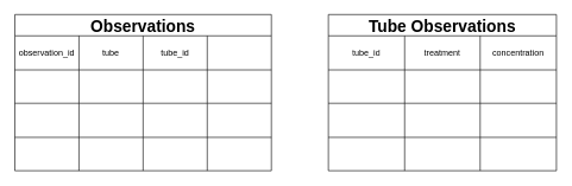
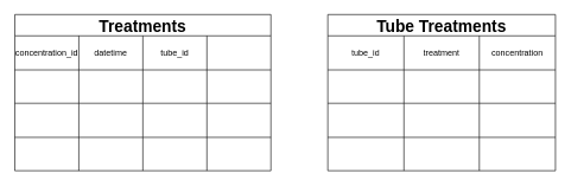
  <mxCell id="0" />
  <mxCell id="1" parent="0" />
- <mxCell id="2" value="Tube Observations" style="shape=table;startSize=30;container=1;collapsible=0;childLayout=tableLayout;fontStyle=1;align=center;fontSize=23;" vertex="1" parent="1"><mxGeometry x="460" y="20" width="320" height="220" as="geometry" /></mxCell>
+ <mxCell id="2" value="Tube Treatments" style="shape=table;startSize=30;container=1;collapsible=0;childLayout=tableLayout;fontStyle=1;align=center;fontSize=23;" vertex="1" parent="1"><mxGeometry x="460" y="20" width="320" height="220" as="geometry" /></mxCell>
  <mxCell id="3" value="" style="shape=tableRow;horizontal=0;startSize=0;swimlaneHead=0;swimlaneBody=0;top=0;left=0;bottom=0;right=0;collapsible=0;dropTarget=0;fillColor=none;points=[[0,0.5],[1,0.5]];portConstraint=eastwest;" vertex="1" parent="2"><mxGeometry y="30" width="320" height="48" as="geometry" /></mxCell>
  <mxCell id="4" value="tube_id" style="shape=partialRectangle;html=1;whiteSpace=wrap;connectable=0;fillColor=none;top=0;left=0;bottom=0;right=0;overflow=hidden;" vertex="1" parent="3"><mxGeometry width="107" height="48" as="geometry"><mxRectangle width="107" height="48" as="alternateBounds" /></mxGeometry></mxCell>
  <mxCell id="5" value="treatment" style="shape=partialRectangle;html=1;whiteSpace=wrap;connectable=0;fillColor=none;top=0;left=0;bottom=0;right=0;overflow=hidden;" vertex="1" parent="3"><mxGeometry x="107" width="106" height="48" as="geometry"><mxRectangle width="106" height="48" as="alternateBounds" /></mxGeometry></mxCell>
  <mxCell id="6" value="concentration" style="shape=partialRectangle;html=1;whiteSpace=wrap;connectable=0;fillColor=none;top=0;left=0;bottom=0;right=0;overflow=hidden;" vertex="1" parent="3"><mxGeometry x="213" width="107" height="48" as="geometry"><mxRectangle width="107" height="48" as="alternateBounds" /></mxGeometry></mxCell>
  <mxCell id="7" value="" style="shape=tableRow;horizontal=0;startSize=0;swimlaneHead=0;swimlaneBody=0;top=0;left=0;bottom=0;right=0;collapsible=0;dropTarget=0;fillColor=none;points=[[0,0.5],[1,0.5]];portConstraint=eastwest;" vertex="1" parent="2"><mxGeometry y="78" width="320" height="47" as="geometry" /></mxCell>
  <mxCell id="8" value="" style="shape=partialRectangle;html=1;whiteSpace=wrap;connectable=0;fillColor=none;top=0;left=0;bottom=0;right=0;overflow=hidden;" vertex="1" parent="7"><mxGeometry width="107" height="47" as="geometry"><mxRectangle width="107" height="47" as="alternateBounds" /></mxGeometry></mxCell>
  <mxCell id="9" value="" style="shape=partialRectangle;html=1;whiteSpace=wrap;connectable=0;fillColor=none;top=0;left=0;bottom=0;right=0;overflow=hidden;" vertex="1" parent="7"><mxGeometry x="107" width="106" height="47" as="geometry"><mxRectangle width="106" height="47" as="alternateBounds" /></mxGeometry></mxCell>
  <mxCell id="10" value="" style="shape=partialRectangle;html=1;whiteSpace=wrap;connectable=0;fillColor=none;top=0;left=0;bottom=0;right=0;overflow=hidden;" vertex="1" parent="7"><mxGeometry x="213" width="107" height="47" as="geometry"><mxRectangle width="107" height="47" as="alternateBounds" /></mxGeometry></mxCell>
  <mxCell id="11" value="" style="shape=tableRow;horizontal=0;startSize=0;swimlaneHead=0;swimlaneBody=0;top=0;left=0;bottom=0;right=0;collapsible=0;dropTarget=0;fillColor=none;points=[[0,0.5],[1,0.5]];portConstraint=eastwest;" vertex="1" parent="2"><mxGeometry y="125" width="320" height="48" as="geometry" /></mxCell>
  <mxCell id="12" value="" style="shape=partialRectangle;html=1;whiteSpace=wrap;connectable=0;fillColor=none;top=0;left=0;bottom=0;right=0;overflow=hidden;" vertex="1" parent="11"><mxGeometry width="107" height="48" as="geometry"><mxRectangle width="107" height="48" as="alternateBounds" /></mxGeometry></mxCell>
  <mxCell id="13" value="" style="shape=partialRectangle;html=1;whiteSpace=wrap;connectable=0;fillColor=none;top=0;left=0;bottom=0;right=0;overflow=hidden;" vertex="1" parent="11"><mxGeometry x="107" width="106" height="48" as="geometry"><mxRectangle width="106" height="48" as="alternateBounds" /></mxGeometry></mxCell>
  <mxCell id="14" value="" style="shape=partialRectangle;html=1;whiteSpace=wrap;connectable=0;fillColor=none;top=0;left=0;bottom=0;right=0;overflow=hidden;" vertex="1" parent="11"><mxGeometry x="213" width="107" height="48" as="geometry"><mxRectangle width="107" height="48" as="alternateBounds" /></mxGeometry></mxCell>
  <mxCell id="15" style="shape=tableRow;horizontal=0;startSize=0;swimlaneHead=0;swimlaneBody=0;top=0;left=0;bottom=0;right=0;collapsible=0;dropTarget=0;fillColor=none;points=[[0,0.5],[1,0.5]];portConstraint=eastwest;" vertex="1" parent="2"><mxGeometry y="173" width="320" height="47" as="geometry" /></mxCell>
  <mxCell id="16" style="shape=partialRectangle;html=1;whiteSpace=wrap;connectable=0;fillColor=none;top=0;left=0;bottom=0;right=0;overflow=hidden;" vertex="1" parent="15"><mxGeometry width="107" height="47" as="geometry"><mxRectangle width="107" height="47" as="alternateBounds" /></mxGeometry></mxCell>
  <mxCell id="17" style="shape=partialRectangle;html=1;whiteSpace=wrap;connectable=0;fillColor=none;top=0;left=0;bottom=0;right=0;overflow=hidden;" vertex="1" parent="15"><mxGeometry x="107" width="106" height="47" as="geometry"><mxRectangle width="106" height="47" as="alternateBounds" /></mxGeometry></mxCell>
  <mxCell id="18" style="shape=partialRectangle;html=1;whiteSpace=wrap;connectable=0;fillColor=none;top=0;left=0;bottom=0;right=0;overflow=hidden;" vertex="1" parent="15"><mxGeometry x="213" width="107" height="47" as="geometry"><mxRectangle width="107" height="47" as="alternateBounds" /></mxGeometry></mxCell>
- <mxCell id="19" value="Observations" style="shape=table;startSize=30;container=1;collapsible=0;childLayout=tableLayout;fontStyle=1;align=center;fontSize=23;" vertex="1" parent="1"><mxGeometry x="20" y="20" width="360" height="220" as="geometry" /></mxCell>
+ <mxCell id="19" value="Treatments" style="shape=table;startSize=30;container=1;collapsible=0;childLayout=tableLayout;fontStyle=1;align=center;fontSize=23;" vertex="1" parent="1"><mxGeometry x="20" y="20" width="360" height="220" as="geometry" /></mxCell>
  <mxCell id="20" value="" style="shape=tableRow;horizontal=0;startSize=0;swimlaneHead=0;swimlaneBody=0;top=0;left=0;bottom=0;right=0;collapsible=0;dropTarget=0;fillColor=none;points=[[0,0.5],[1,0.5]];portConstraint=eastwest;" vertex="1" parent="19"><mxGeometry y="30" width="360" height="48" as="geometry" /></mxCell>
- <mxCell id="21" value="observation_id" style="shape=partialRectangle;html=1;whiteSpace=wrap;connectable=0;fillColor=none;top=0;left=0;bottom=0;right=0;overflow=hidden;" vertex="1" parent="20"><mxGeometry width="90" height="48" as="geometry"><mxRectangle width="90" height="48" as="alternateBounds" /></mxGeometry></mxCell>
- <mxCell id="22" value="tube" style="shape=partialRectangle;html=1;whiteSpace=wrap;connectable=0;fillColor=none;top=0;left=0;bottom=0;right=0;overflow=hidden;" vertex="1" parent="20"><mxGeometry x="90" width="90" height="48" as="geometry"><mxRectangle width="90" height="48" as="alternateBounds" /></mxGeometry></mxCell>
+ <mxCell id="21" value="concentration_id" style="shape=partialRectangle;html=1;whiteSpace=wrap;connectable=0;fillColor=none;top=0;left=0;bottom=0;right=0;overflow=hidden;" vertex="1" parent="20"><mxGeometry width="90" height="48" as="geometry"><mxRectangle width="90" height="48" as="alternateBounds" /></mxGeometry></mxCell>
+ <mxCell id="22" value="datetime" style="shape=partialRectangle;html=1;whiteSpace=wrap;connectable=0;fillColor=none;top=0;left=0;bottom=0;right=0;overflow=hidden;" vertex="1" parent="20"><mxGeometry x="90" width="90" height="48" as="geometry"><mxRectangle width="90" height="48" as="alternateBounds" /></mxGeometry></mxCell>
  <mxCell id="23" value="tube_id" style="shape=partialRectangle;html=1;whiteSpace=wrap;connectable=0;fillColor=none;top=0;left=0;bottom=0;right=0;overflow=hidden;" vertex="1" parent="20"><mxGeometry x="180" width="90" height="48" as="geometry"><mxRectangle width="90" height="48" as="alternateBounds" /></mxGeometry></mxCell>
  <mxCell id="24" style="shape=partialRectangle;html=1;whiteSpace=wrap;connectable=0;fillColor=none;top=0;left=0;bottom=0;right=0;overflow=hidden;" vertex="1" parent="20"><mxGeometry x="270" width="90" height="48" as="geometry"><mxRectangle width="90" height="48" as="alternateBounds" /></mxGeometry></mxCell>
  <mxCell id="25" value="" style="shape=tableRow;horizontal=0;startSize=0;swimlaneHead=0;swimlaneBody=0;top=0;left=0;bottom=0;right=0;collapsible=0;dropTarget=0;fillColor=none;points=[[0,0.5],[1,0.5]];portConstraint=eastwest;" vertex="1" parent="19"><mxGeometry y="78" width="360" height="47" as="geometry" /></mxCell>
  <mxCell id="26" value="" style="shape=partialRectangle;html=1;whiteSpace=wrap;connectable=0;fillColor=none;top=0;left=0;bottom=0;right=0;overflow=hidden;" vertex="1" parent="25"><mxGeometry width="90" height="47" as="geometry"><mxRectangle width="90" height="47" as="alternateBounds" /></mxGeometry></mxCell>
  <mxCell id="27" value="" style="shape=partialRectangle;html=1;whiteSpace=wrap;connectable=0;fillColor=none;top=0;left=0;bottom=0;right=0;overflow=hidden;" vertex="1" parent="25"><mxGeometry x="90" width="90" height="47" as="geometry"><mxRectangle width="90" height="47" as="alternateBounds" /></mxGeometry></mxCell>
  <mxCell id="28" value="" style="shape=partialRectangle;html=1;whiteSpace=wrap;connectable=0;fillColor=none;top=0;left=0;bottom=0;right=0;overflow=hidden;" vertex="1" parent="25"><mxGeometry x="180" width="90" height="47" as="geometry"><mxRectangle width="90" height="47" as="alternateBounds" /></mxGeometry></mxCell>
  <mxCell id="29" style="shape=partialRectangle;html=1;whiteSpace=wrap;connectable=0;fillColor=none;top=0;left=0;bottom=0;right=0;overflow=hidden;" vertex="1" parent="25"><mxGeometry x="270" width="90" height="47" as="geometry"><mxRectangle width="90" height="47" as="alternateBounds" /></mxGeometry></mxCell>
  <mxCell id="30" value="" style="shape=tableRow;horizontal=0;startSize=0;swimlaneHead=0;swimlaneBody=0;top=0;left=0;bottom=0;right=0;collapsible=0;dropTarget=0;fillColor=none;points=[[0,0.5],[1,0.5]];portConstraint=eastwest;" vertex="1" parent="19"><mxGeometry y="125" width="360" height="48" as="geometry" /></mxCell>
  <mxCell id="31" value="" style="shape=partialRectangle;html=1;whiteSpace=wrap;connectable=0;fillColor=none;top=0;left=0;bottom=0;right=0;overflow=hidden;" vertex="1" parent="30"><mxGeometry width="90" height="48" as="geometry"><mxRectangle width="90" height="48" as="alternateBounds" /></mxGeometry></mxCell>
  <mxCell id="32" value="" style="shape=partialRectangle;html=1;whiteSpace=wrap;connectable=0;fillColor=none;top=0;left=0;bottom=0;right=0;overflow=hidden;" vertex="1" parent="30"><mxGeometry x="90" width="90" height="48" as="geometry"><mxRectangle width="90" height="48" as="alternateBounds" /></mxGeometry></mxCell>
  <mxCell id="33" value="" style="shape=partialRectangle;html=1;whiteSpace=wrap;connectable=0;fillColor=none;top=0;left=0;bottom=0;right=0;overflow=hidden;" vertex="1" parent="30"><mxGeometry x="180" width="90" height="48" as="geometry"><mxRectangle width="90" height="48" as="alternateBounds" /></mxGeometry></mxCell>
  <mxCell id="34" style="shape=partialRectangle;html=1;whiteSpace=wrap;connectable=0;fillColor=none;top=0;left=0;bottom=0;right=0;overflow=hidden;" vertex="1" parent="30"><mxGeometry x="270" width="90" height="48" as="geometry"><mxRectangle width="90" height="48" as="alternateBounds" /></mxGeometry></mxCell>
  <mxCell id="35" style="shape=tableRow;horizontal=0;startSize=0;swimlaneHead=0;swimlaneBody=0;top=0;left=0;bottom=0;right=0;collapsible=0;dropTarget=0;fillColor=none;points=[[0,0.5],[1,0.5]];portConstraint=eastwest;" vertex="1" parent="19"><mxGeometry y="173" width="360" height="47" as="geometry" /></mxCell>
  <mxCell id="36" style="shape=partialRectangle;html=1;whiteSpace=wrap;connectable=0;fillColor=none;top=0;left=0;bottom=0;right=0;overflow=hidden;" vertex="1" parent="35"><mxGeometry width="90" height="47" as="geometry"><mxRectangle width="90" height="47" as="alternateBounds" /></mxGeometry></mxCell>
  <mxCell id="37" style="shape=partialRectangle;html=1;whiteSpace=wrap;connectable=0;fillColor=none;top=0;left=0;bottom=0;right=0;overflow=hidden;" vertex="1" parent="35"><mxGeometry x="90" width="90" height="47" as="geometry"><mxRectangle width="90" height="47" as="alternateBounds" /></mxGeometry></mxCell>
  <mxCell id="38" style="shape=partialRectangle;html=1;whiteSpace=wrap;connectable=0;fillColor=none;top=0;left=0;bottom=0;right=0;overflow=hidden;" vertex="1" parent="35"><mxGeometry x="180" width="90" height="47" as="geometry"><mxRectangle width="90" height="47" as="alternateBounds" /></mxGeometry></mxCell>
  <mxCell id="39" style="shape=partialRectangle;html=1;whiteSpace=wrap;connectable=0;fillColor=none;top=0;left=0;bottom=0;right=0;overflow=hidden;" vertex="1" parent="35"><mxGeometry x="270" width="90" height="47" as="geometry"><mxRectangle width="90" height="47" as="alternateBounds" /></mxGeometry></mxCell>
